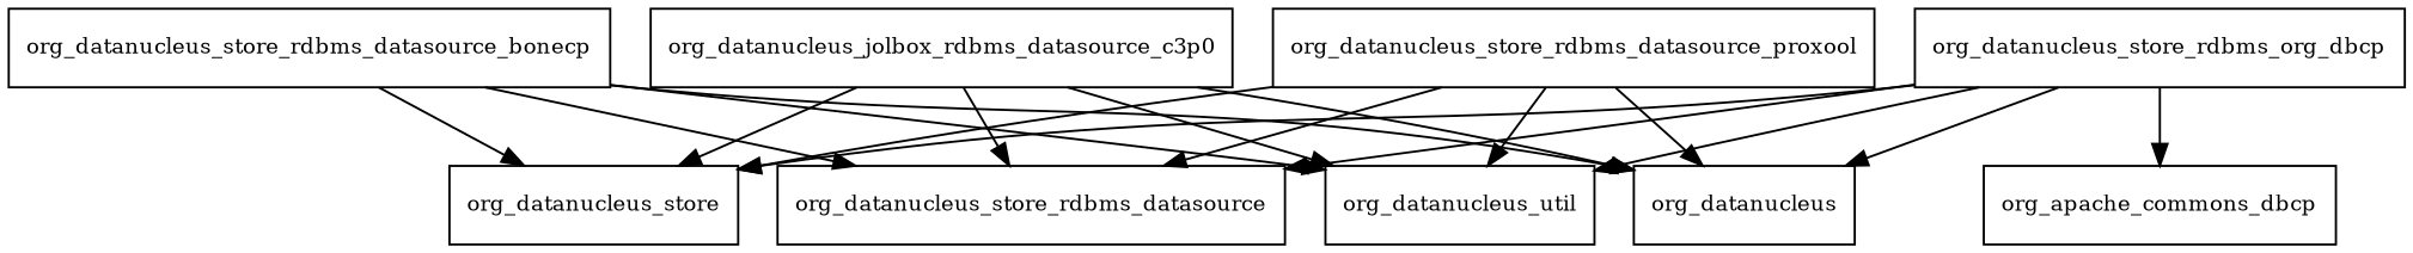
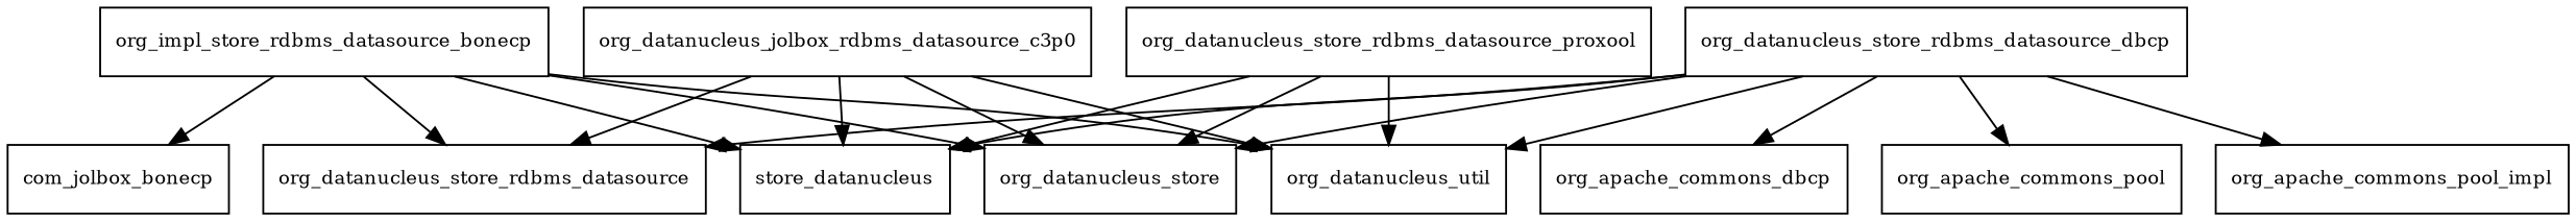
  digraph {
    node [fontsize=10.0 shape=box]
-   org_datanucleus_store_rdbms_datasource_bonecp
-   org_datanucleus
+   org_datanucleus_store_rdbms_datasource_bonecp [label=org_impl_store_rdbms_datasource_bonecp]
+   com_jolbox_bonecp
+   org_datanucleus [label=store_datanucleus]
    org_datanucleus_store
    org_datanucleus_store_rdbms_datasource
    org_datanucleus_util
    n7 [label=org_datanucleus_jolbox_rdbms_datasource_c3p0]
-   org_datanucleus_store_rdbms_datasource_dbcp [label=org_datanucleus_store_rdbms_org_dbcp]
+   org_datanucleus_store_rdbms_datasource_dbcp
    org_apache_commons_dbcp
+   org_apache_commons_pool
+   org_apache_commons_pool_impl
    org_datanucleus_store_rdbms_datasource_proxool
+   org_datanucleus_store_rdbms_datasource_bonecp -> com_jolbox_bonecp
    org_datanucleus_store_rdbms_datasource_bonecp -> org_datanucleus
    org_datanucleus_store_rdbms_datasource_bonecp -> org_datanucleus_store
    org_datanucleus_store_rdbms_datasource_bonecp -> org_datanucleus_store_rdbms_datasource
    org_datanucleus_store_rdbms_datasource_bonecp -> org_datanucleus_util
    n7 -> org_datanucleus
    n7 -> org_datanucleus_store
    n7 -> org_datanucleus_store_rdbms_datasource
    n7 -> org_datanucleus_util
    org_datanucleus_store_rdbms_datasource_dbcp -> org_datanucleus
    org_datanucleus_store_rdbms_datasource_dbcp -> org_datanucleus_store
    org_datanucleus_store_rdbms_datasource_dbcp -> org_datanucleus_store_rdbms_datasource
    org_datanucleus_store_rdbms_datasource_dbcp -> org_datanucleus_util
    org_datanucleus_store_rdbms_datasource_dbcp -> org_apache_commons_dbcp
+   org_datanucleus_store_rdbms_datasource_dbcp -> org_apache_commons_pool
+   org_datanucleus_store_rdbms_datasource_dbcp -> org_apache_commons_pool_impl
    org_datanucleus_store_rdbms_datasource_proxool -> org_datanucleus
    org_datanucleus_store_rdbms_datasource_proxool -> org_datanucleus_store
-   org_datanucleus_store_rdbms_datasource_proxool -> org_datanucleus_store_rdbms_datasource
    org_datanucleus_store_rdbms_datasource_proxool -> org_datanucleus_util
  }
